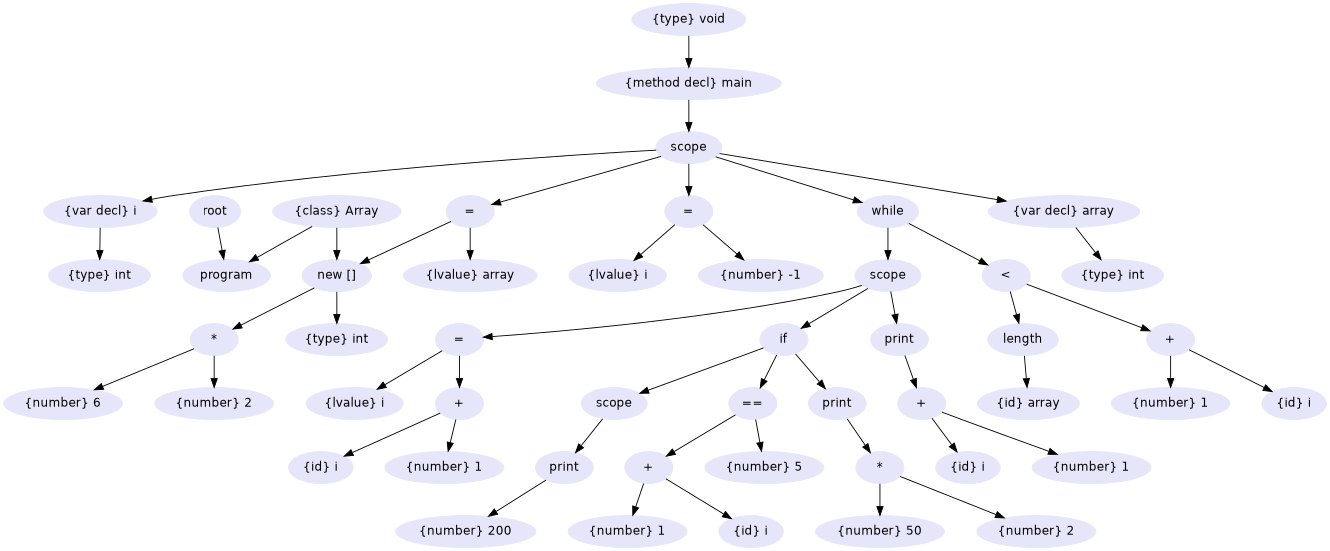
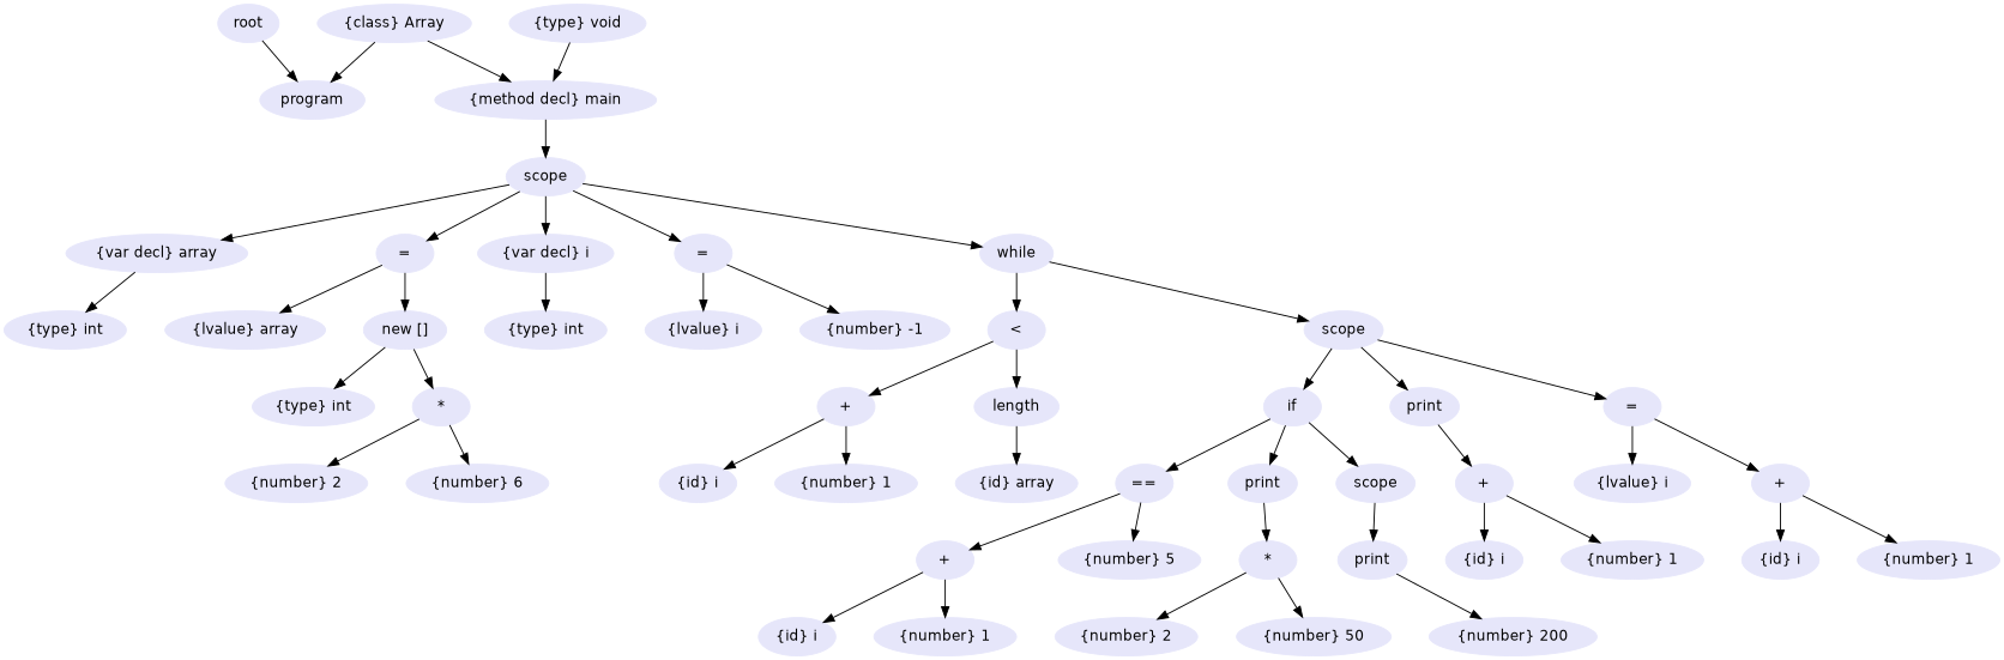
  digraph {
    nodesep=0.5
    node [color=Lavender fontname=Helvetica style=filled]
    n1 [label=root]
    n2 [label=program]
    n3 [label="{class} Array"]
    n4 [label="{method decl} main"]
    n5 [label=scope]
    n6 [label="{type} void"]
    n7 [label="{var decl} array"]
    n8 [label="="]
    n9 [label="{var decl} i"]
    n10 [label="="]
    n11 [label=while]
    n12 [label="{type} int"]
    n13 [label="{lvalue} array"]
    n14 [label="new []"]
    n15 [label="{type} int"]
    n16 [label="{lvalue} i"]
    n17 [label="{number} -1"]
    n18 [label="<"]
    n19 [label=scope]
    n20 [label="{type} int"]
    n21 [label="*"]
    n22 [label="{number} 2"]
    n23 [label="{number} 6"]
    n24 [label="+"]
    n25 [label=length]
    n26 [label=if]
    n27 [label=print]
    n28 [label="="]
    n29 [label="{id} i"]
    n30 [label="{number} 1"]
    n31 [label="{id} array"]
    n32 [label="=="]
    n33 [label=print]
    n34 [label=scope]
    n35 [label="+"]
    n36 [label="{lvalue} i"]
    n37 [label="+"]
    n38 [label="+"]
    n39 [label="{number} 5"]
    n40 [label="*"]
    n41 [label=print]
    n42 [label="{id} i"]
    n43 [label="{number} 1"]
    n44 [label="{number} 2"]
    n45 [label="{number} 50"]
    n46 [label="{number} 200"]
    n47 [label="{id} i"]
    n48 [label="{number} 1"]
    n49 [label="{id} i"]
    n50 [label="{number} 1"]
    n1 -> n2
    n3 -> n2
-   n3 -> n14
+   n3 -> n4
    n4 -> n5
    n5 -> n7
    n5 -> n8
    n5 -> n9
    n5 -> n10
    n5 -> n11
    n6 -> n4
    n7 -> n12
    n8 -> n13
    n8 -> n14
    n9 -> n15
    n10 -> n16
    n10 -> n17
    n11 -> n18
    n11 -> n19
    n14 -> n20
    n14 -> n21
    n18 -> n24
    n18 -> n25
    n19 -> n26
    n19 -> n27
    n19 -> n28
    n21 -> n22
    n21 -> n23
    n24 -> n29
    n24 -> n30
    n25 -> n31
    n26 -> n32
    n26 -> n33
    n26 -> n34
    n27 -> n35
    n28 -> n36
    n28 -> n37
    n32 -> n38
    n32 -> n39
    n33 -> n40
    n34 -> n41
    n35 -> n47
    n35 -> n48
    n37 -> n49
    n37 -> n50
    n38 -> n42
    n38 -> n43
    n40 -> n44
    n40 -> n45
    n41 -> n46
  }
